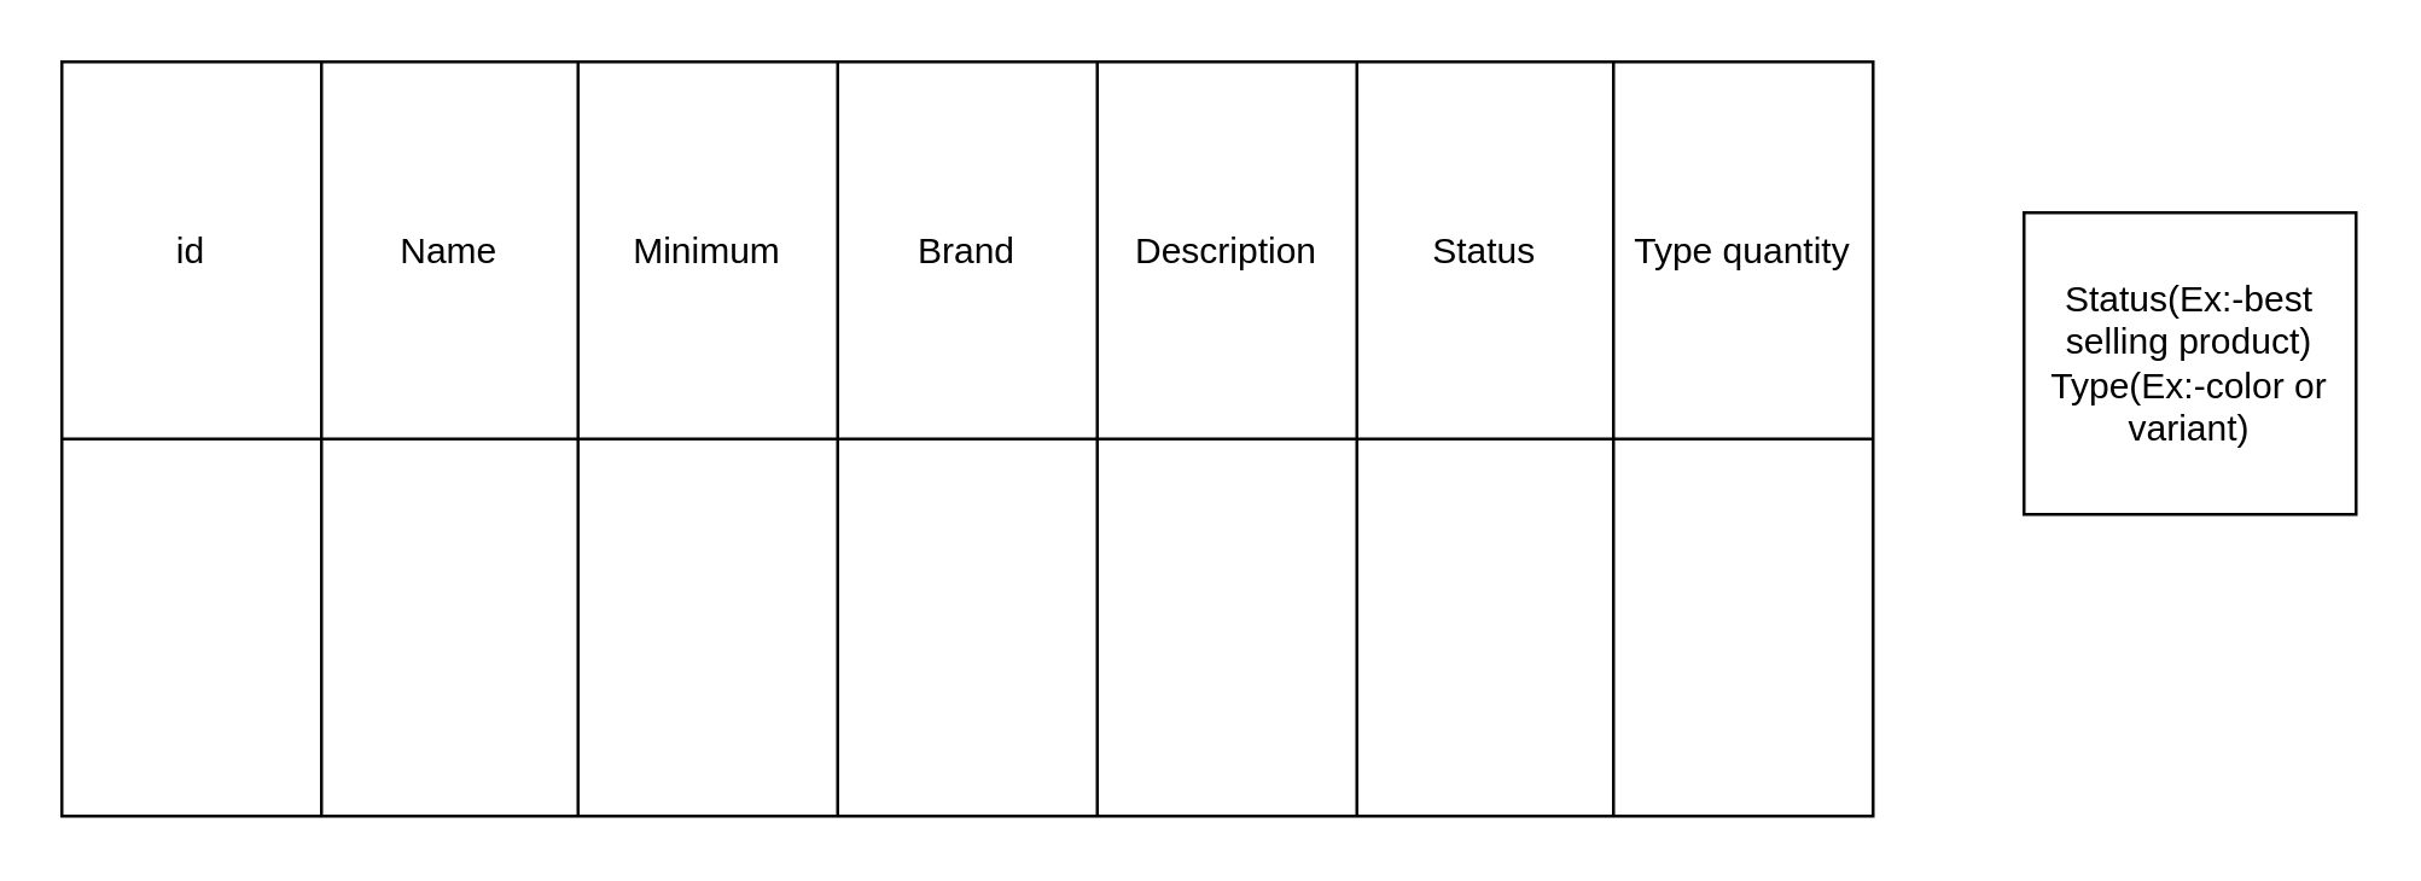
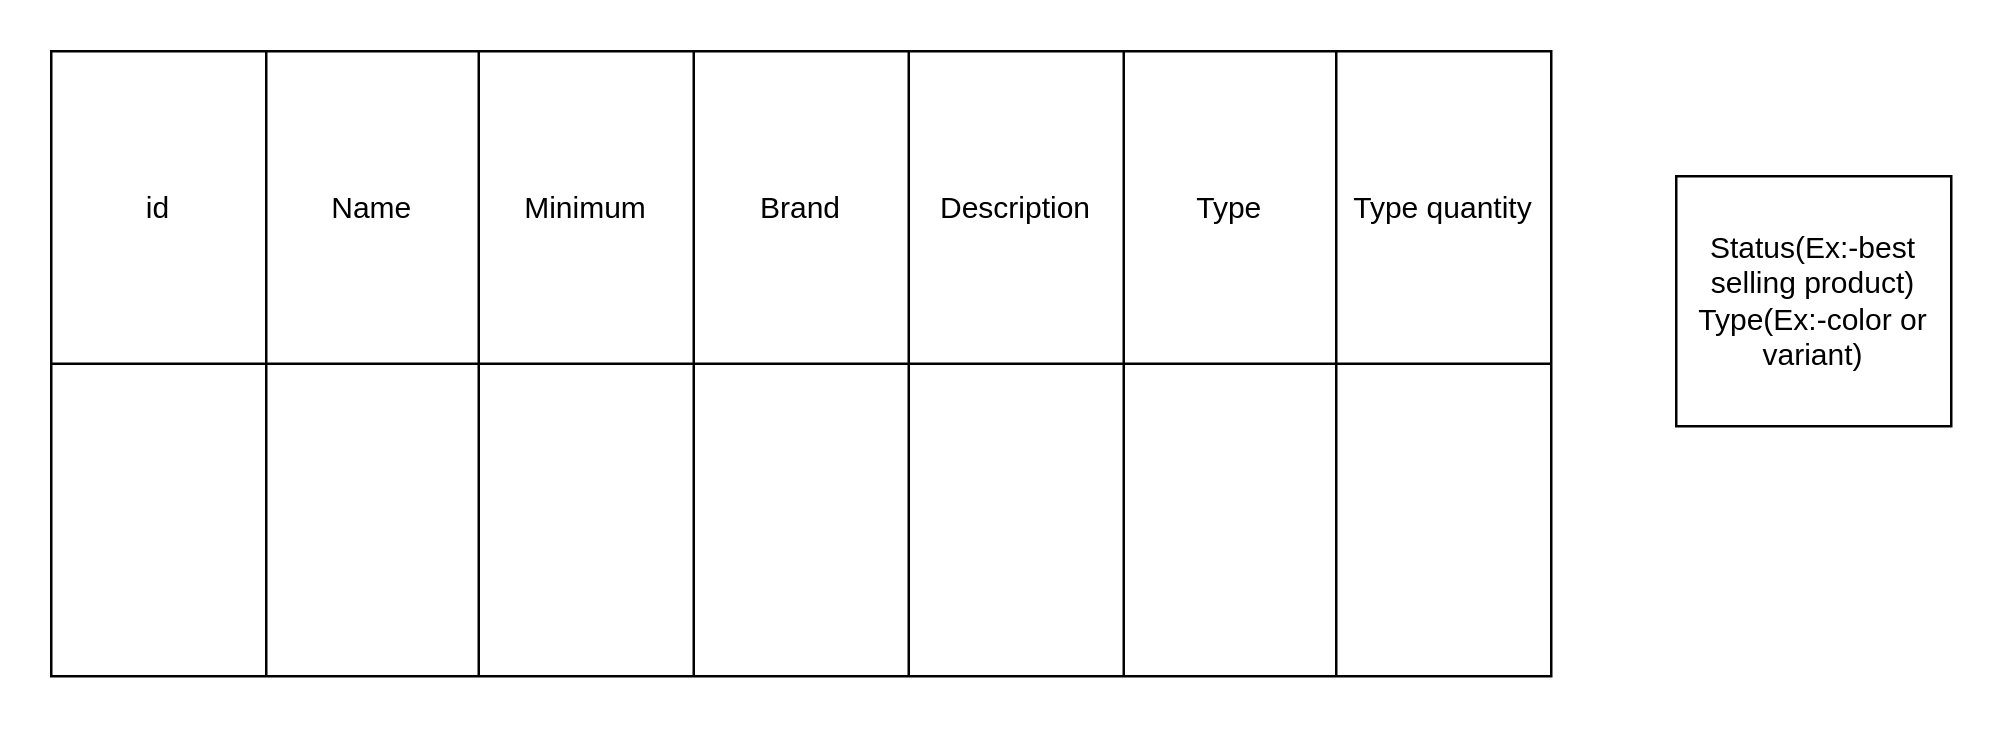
  <mxCell id="0" />
  <mxCell id="1" parent="0" />
  <mxCell id="2" value="" style="shape=table;startSize=0;container=1;collapsible=0;childLayout=tableLayout;" parent="1" vertex="1"><mxGeometry x="20" y="20" width="600" height="250" as="geometry" /></mxCell>
  <mxCell id="3" value="" style="shape=tableRow;horizontal=0;startSize=0;swimlaneHead=0;swimlaneBody=0;top=0;left=0;bottom=0;right=0;collapsible=0;dropTarget=0;fillColor=none;points=[[0,0.5],[1,0.5]];portConstraint=eastwest;" parent="2" vertex="1"><mxGeometry width="600" height="125" as="geometry" /></mxCell>
  <mxCell id="4" value="id" style="shape=partialRectangle;html=1;whiteSpace=wrap;connectable=0;overflow=hidden;fillColor=none;top=0;left=0;bottom=0;right=0;pointerEvents=1;" parent="3" vertex="1"><mxGeometry width="86" height="125" as="geometry"><mxRectangle width="86" height="125" as="alternateBounds" /></mxGeometry></mxCell>
  <mxCell id="5" value="Name" style="shape=partialRectangle;html=1;whiteSpace=wrap;connectable=0;overflow=hidden;fillColor=none;top=0;left=0;bottom=0;right=0;pointerEvents=1;" parent="3" vertex="1"><mxGeometry x="86" width="85" height="125" as="geometry"><mxRectangle width="85" height="125" as="alternateBounds" /></mxGeometry></mxCell>
  <mxCell id="6" value="Minimum" style="shape=partialRectangle;html=1;whiteSpace=wrap;connectable=0;overflow=hidden;fillColor=none;top=0;left=0;bottom=0;right=0;pointerEvents=1;" parent="3" vertex="1"><mxGeometry x="171" width="86" height="125" as="geometry"><mxRectangle width="86" height="125" as="alternateBounds" /></mxGeometry></mxCell>
  <mxCell id="7" value="Brand" style="shape=partialRectangle;html=1;whiteSpace=wrap;connectable=0;overflow=hidden;fillColor=none;top=0;left=0;bottom=0;right=0;pointerEvents=1;" parent="3" vertex="1"><mxGeometry x="257" width="86" height="125" as="geometry"><mxRectangle width="86" height="125" as="alternateBounds" /></mxGeometry></mxCell>
  <mxCell id="8" value="Description" style="shape=partialRectangle;html=1;whiteSpace=wrap;connectable=0;overflow=hidden;fillColor=none;top=0;left=0;bottom=0;right=0;pointerEvents=1;" vertex="1" parent="3"><mxGeometry x="343" width="86" height="125" as="geometry"><mxRectangle width="86" height="125" as="alternateBounds" /></mxGeometry></mxCell>
- <mxCell id="9" value="Status" style="shape=partialRectangle;html=1;whiteSpace=wrap;connectable=0;overflow=hidden;fillColor=none;top=0;left=0;bottom=0;right=0;pointerEvents=1;" vertex="1" parent="3"><mxGeometry x="429" width="85" height="125" as="geometry"><mxRectangle width="85" height="125" as="alternateBounds" /></mxGeometry></mxCell>
+ <mxCell id="9" value="Type" style="shape=partialRectangle;html=1;whiteSpace=wrap;connectable=0;overflow=hidden;fillColor=none;top=0;left=0;bottom=0;right=0;pointerEvents=1;" vertex="1" parent="3"><mxGeometry x="429" width="85" height="125" as="geometry"><mxRectangle width="85" height="125" as="alternateBounds" /></mxGeometry></mxCell>
  <mxCell id="10" value="Type quantity" style="shape=partialRectangle;html=1;whiteSpace=wrap;connectable=0;overflow=hidden;fillColor=none;top=0;left=0;bottom=0;right=0;pointerEvents=1;" vertex="1" parent="3"><mxGeometry x="514" width="86" height="125" as="geometry"><mxRectangle width="86" height="125" as="alternateBounds" /></mxGeometry></mxCell>
  <mxCell id="11" value="" style="shape=tableRow;horizontal=0;startSize=0;swimlaneHead=0;swimlaneBody=0;top=0;left=0;bottom=0;right=0;collapsible=0;dropTarget=0;fillColor=none;points=[[0,0.5],[1,0.5]];portConstraint=eastwest;" parent="2" vertex="1"><mxGeometry y="125" width="600" height="125" as="geometry" /></mxCell>
  <mxCell id="12" value="" style="shape=partialRectangle;html=1;whiteSpace=wrap;connectable=0;overflow=hidden;fillColor=none;top=0;left=0;bottom=0;right=0;pointerEvents=1;" parent="11" vertex="1"><mxGeometry width="86" height="125" as="geometry"><mxRectangle width="86" height="125" as="alternateBounds" /></mxGeometry></mxCell>
  <mxCell id="13" value="" style="shape=partialRectangle;html=1;whiteSpace=wrap;connectable=0;overflow=hidden;fillColor=none;top=0;left=0;bottom=0;right=0;pointerEvents=1;" parent="11" vertex="1"><mxGeometry x="86" width="85" height="125" as="geometry"><mxRectangle width="85" height="125" as="alternateBounds" /></mxGeometry></mxCell>
  <mxCell id="14" style="shape=partialRectangle;html=1;whiteSpace=wrap;connectable=0;overflow=hidden;fillColor=none;top=0;left=0;bottom=0;right=0;pointerEvents=1;" parent="11" vertex="1"><mxGeometry x="171" width="86" height="125" as="geometry"><mxRectangle width="86" height="125" as="alternateBounds" /></mxGeometry></mxCell>
  <mxCell id="15" style="shape=partialRectangle;html=1;whiteSpace=wrap;connectable=0;overflow=hidden;fillColor=none;top=0;left=0;bottom=0;right=0;pointerEvents=1;" parent="11" vertex="1"><mxGeometry x="257" width="86" height="125" as="geometry"><mxRectangle width="86" height="125" as="alternateBounds" /></mxGeometry></mxCell>
  <mxCell id="16" style="shape=partialRectangle;html=1;whiteSpace=wrap;connectable=0;overflow=hidden;fillColor=none;top=0;left=0;bottom=0;right=0;pointerEvents=1;" vertex="1" parent="11"><mxGeometry x="343" width="86" height="125" as="geometry"><mxRectangle width="86" height="125" as="alternateBounds" /></mxGeometry></mxCell>
  <mxCell id="17" style="shape=partialRectangle;html=1;whiteSpace=wrap;connectable=0;overflow=hidden;fillColor=none;top=0;left=0;bottom=0;right=0;pointerEvents=1;" vertex="1" parent="11"><mxGeometry x="429" width="85" height="125" as="geometry"><mxRectangle width="85" height="125" as="alternateBounds" /></mxGeometry></mxCell>
  <mxCell id="18" style="shape=partialRectangle;html=1;whiteSpace=wrap;connectable=0;overflow=hidden;fillColor=none;top=0;left=0;bottom=0;right=0;pointerEvents=1;" vertex="1" parent="11"><mxGeometry x="514" width="86" height="125" as="geometry"><mxRectangle width="86" height="125" as="alternateBounds" /></mxGeometry></mxCell>
  <mxCell id="19" value="" style="shape=table;startSize=0;container=1;collapsible=0;childLayout=tableLayout;" parent="1" vertex="1"><mxGeometry x="670" y="70" width="110" height="100" as="geometry" /></mxCell>
  <mxCell id="20" value="" style="shape=tableRow;horizontal=0;startSize=0;swimlaneHead=0;swimlaneBody=0;top=0;left=0;bottom=0;right=0;collapsible=0;dropTarget=0;fillColor=none;points=[[0,0.5],[1,0.5]];portConstraint=eastwest;" parent="19" vertex="1"><mxGeometry width="110" height="100" as="geometry" /></mxCell>
  <mxCell id="21" value="Status(Ex:-best selling product)&lt;br&gt;Type(Ex:-color or variant)" style="shape=partialRectangle;html=1;whiteSpace=wrap;connectable=0;overflow=hidden;fillColor=none;top=0;left=0;bottom=0;right=0;pointerEvents=1;" parent="20" vertex="1"><mxGeometry width="110" height="100" as="geometry"><mxRectangle width="110" height="100" as="alternateBounds" /></mxGeometry></mxCell>
